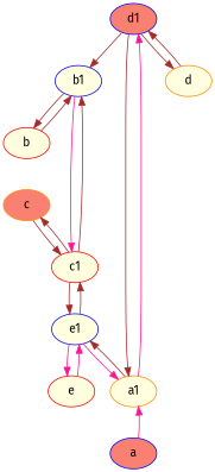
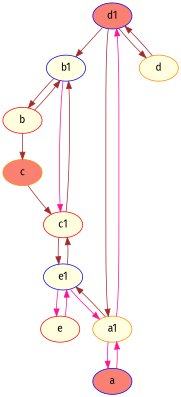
  digraph {
    fontname="Fira Sans"
    node [color=blue fillcolor=lightyellow fontname="Fira Sans" style=filled]
    edge [color=brown fontname="Fira Sans"]
    d1 [fillcolor=salmon]
    b1
    a1 [color=darkorange]
    d [color=darkorange]
    b [color=red]
    c1 [color=red]
    e1
    a [fillcolor=salmon]
    e [color=red]
    c [color=darkorange fillcolor=salmon]
    d1 -> b1
    d1 -> a1
    d1 -> d
    b1 -> b
    b1 -> c1 [color=deeppink]
    a1 -> d1 [color=deeppink]
    a1 -> e1
+   a1 -> a [color=deeppink]
    d -> d1
    b -> b1
    c1 -> b1
    c1 -> e1
-   c1 -> c
+   b -> c
    e1 -> a1 [color=deeppink]
    e1 -> c1
    e1 -> e [color=deeppink]
    a -> a1 [color=deeppink]
    e -> e1 [color=deeppink]
    c -> c1
  }
